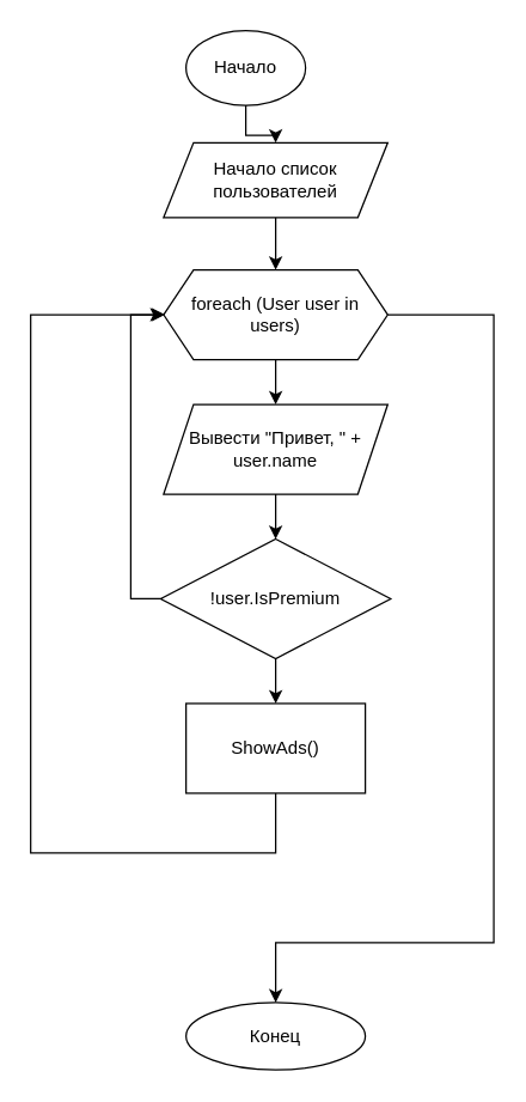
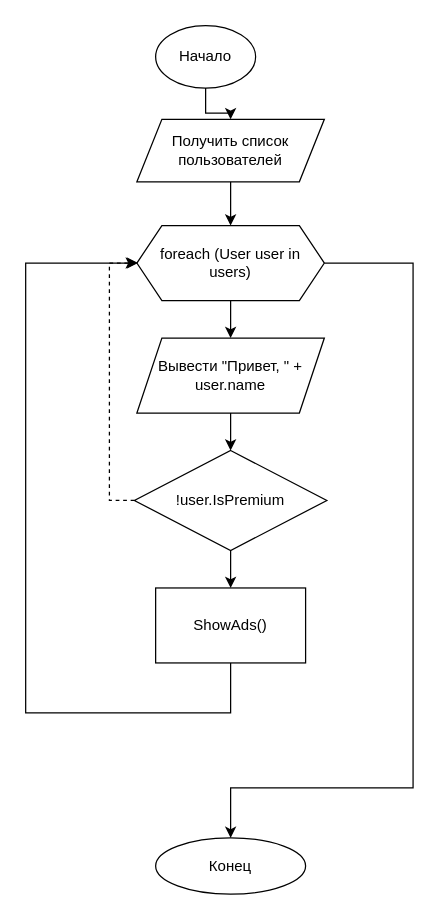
  <mxCell id="0" />
  <mxCell id="1" parent="0" />
  <mxCell id="2" value="" style="edgeStyle=orthogonalEdgeStyle;rounded=0;orthogonalLoop=1;jettySize=auto;html=1;" parent="1" source="3" target="5" edge="1"><mxGeometry relative="1" as="geometry" /></mxCell>
  <mxCell id="3" value="Начало" style="ellipse;whiteSpace=wrap;html=1;" parent="1" vertex="1"><mxGeometry x="124" y="20" width="80" height="50" as="geometry" /></mxCell>
  <mxCell id="4" value="" style="edgeStyle=orthogonalEdgeStyle;rounded=0;orthogonalLoop=1;jettySize=auto;html=1;entryX=0.5;entryY=0;entryDx=0;entryDy=0;" parent="1" source="5" target="12" edge="1"><mxGeometry relative="1" as="geometry"><mxPoint x="184" y="170" as="targetPoint" /></mxGeometry></mxCell>
- <mxCell id="5" value="Начало список пользователей" style="shape=parallelogram;perimeter=parallelogramPerimeter;whiteSpace=wrap;html=1;fixedSize=1;" parent="1" vertex="1"><mxGeometry x="109" y="95" width="150" height="50" as="geometry" /></mxCell>
+ <mxCell id="5" value="Получить список пользователей" style="shape=parallelogram;perimeter=parallelogramPerimeter;whiteSpace=wrap;html=1;fixedSize=1;" parent="1" vertex="1"><mxGeometry x="109" y="95" width="150" height="50" as="geometry" /></mxCell>
  <mxCell id="6" style="edgeStyle=orthogonalEdgeStyle;rounded=0;orthogonalLoop=1;jettySize=auto;html=1;exitX=0.5;exitY=1;exitDx=0;exitDy=0;entryX=0.5;entryY=0;entryDx=0;entryDy=0;" edge="1" parent="1" source="8" target="16"><mxGeometry relative="1" as="geometry" /></mxCell>
- <mxCell id="7" style="edgeStyle=orthogonalEdgeStyle;rounded=0;orthogonalLoop=1;jettySize=auto;html=1;exitX=0;exitY=0.5;exitDx=0;exitDy=0;entryX=0;entryY=0.5;entryDx=0;entryDy=0;" edge="1" parent="1" source="8" target="12"><mxGeometry relative="1" as="geometry" /></mxCell>
+ <mxCell id="7" style="edgeStyle=orthogonalEdgeStyle;rounded=0;orthogonalLoop=1;jettySize=auto;html=1;exitX=0;exitY=0.5;exitDx=0;exitDy=0;entryX=0;entryY=0.5;entryDx=0;entryDy=0;dashed=1;" edge="1" parent="1" source="8" target="12"><mxGeometry relative="1" as="geometry" /></mxCell>
  <mxCell id="8" value="!user.IsPremium" style="rhombus;whiteSpace=wrap;html=1;" parent="1" vertex="1"><mxGeometry x="107" y="360" width="154" height="80" as="geometry" /></mxCell>
  <mxCell id="9" value="Конец" style="ellipse;whiteSpace=wrap;html=1;" parent="1" vertex="1"><mxGeometry x="124" y="670" width="120" height="45" as="geometry" /></mxCell>
  <mxCell id="10" style="edgeStyle=orthogonalEdgeStyle;rounded=0;orthogonalLoop=1;jettySize=auto;html=1;exitX=0.5;exitY=1;exitDx=0;exitDy=0;entryX=0.5;entryY=0;entryDx=0;entryDy=0;" edge="1" parent="1" source="12" target="14"><mxGeometry relative="1" as="geometry" /></mxCell>
  <mxCell id="11" style="edgeStyle=orthogonalEdgeStyle;rounded=0;orthogonalLoop=1;jettySize=auto;html=1;exitX=1;exitY=0.5;exitDx=0;exitDy=0;entryX=0.5;entryY=0;entryDx=0;entryDy=0;" edge="1" parent="1" source="12" target="9"><mxGeometry relative="1" as="geometry"><Array as="points"><mxPoint x="330" y="210" /><mxPoint x="330" y="630" /><mxPoint x="184" y="630" /></Array></mxGeometry></mxCell>
  <mxCell id="12" value="foreach (User user in users)" style="shape=hexagon;perimeter=hexagonPerimeter2;whiteSpace=wrap;html=1;fixedSize=1;" vertex="1" parent="1"><mxGeometry x="109" y="180" width="150" height="60" as="geometry" /></mxCell>
  <mxCell id="13" style="edgeStyle=orthogonalEdgeStyle;rounded=0;orthogonalLoop=1;jettySize=auto;html=1;exitX=0.5;exitY=1;exitDx=0;exitDy=0;entryX=0.5;entryY=0;entryDx=0;entryDy=0;" edge="1" parent="1" source="14" target="8"><mxGeometry relative="1" as="geometry" /></mxCell>
  <mxCell id="14" value="Вывести &quot;Привет, &quot; + user.name" style="shape=parallelogram;perimeter=parallelogramPerimeter;whiteSpace=wrap;html=1;fixedSize=1;" vertex="1" parent="1"><mxGeometry x="109" y="270" width="150" height="60" as="geometry" /></mxCell>
  <mxCell id="15" style="edgeStyle=orthogonalEdgeStyle;rounded=0;orthogonalLoop=1;jettySize=auto;html=1;exitX=0.5;exitY=1;exitDx=0;exitDy=0;" edge="1" parent="1" source="16"><mxGeometry relative="1" as="geometry"><mxPoint x="110" y="210" as="targetPoint" /><Array as="points"><mxPoint x="184" y="570" /><mxPoint x="20" y="570" /><mxPoint x="20" y="210" /></Array></mxGeometry></mxCell>
  <mxCell id="16" value="ShowAds()" style="rounded=0;whiteSpace=wrap;html=1;" vertex="1" parent="1"><mxGeometry x="124" y="470" width="120" height="60" as="geometry" /></mxCell>
